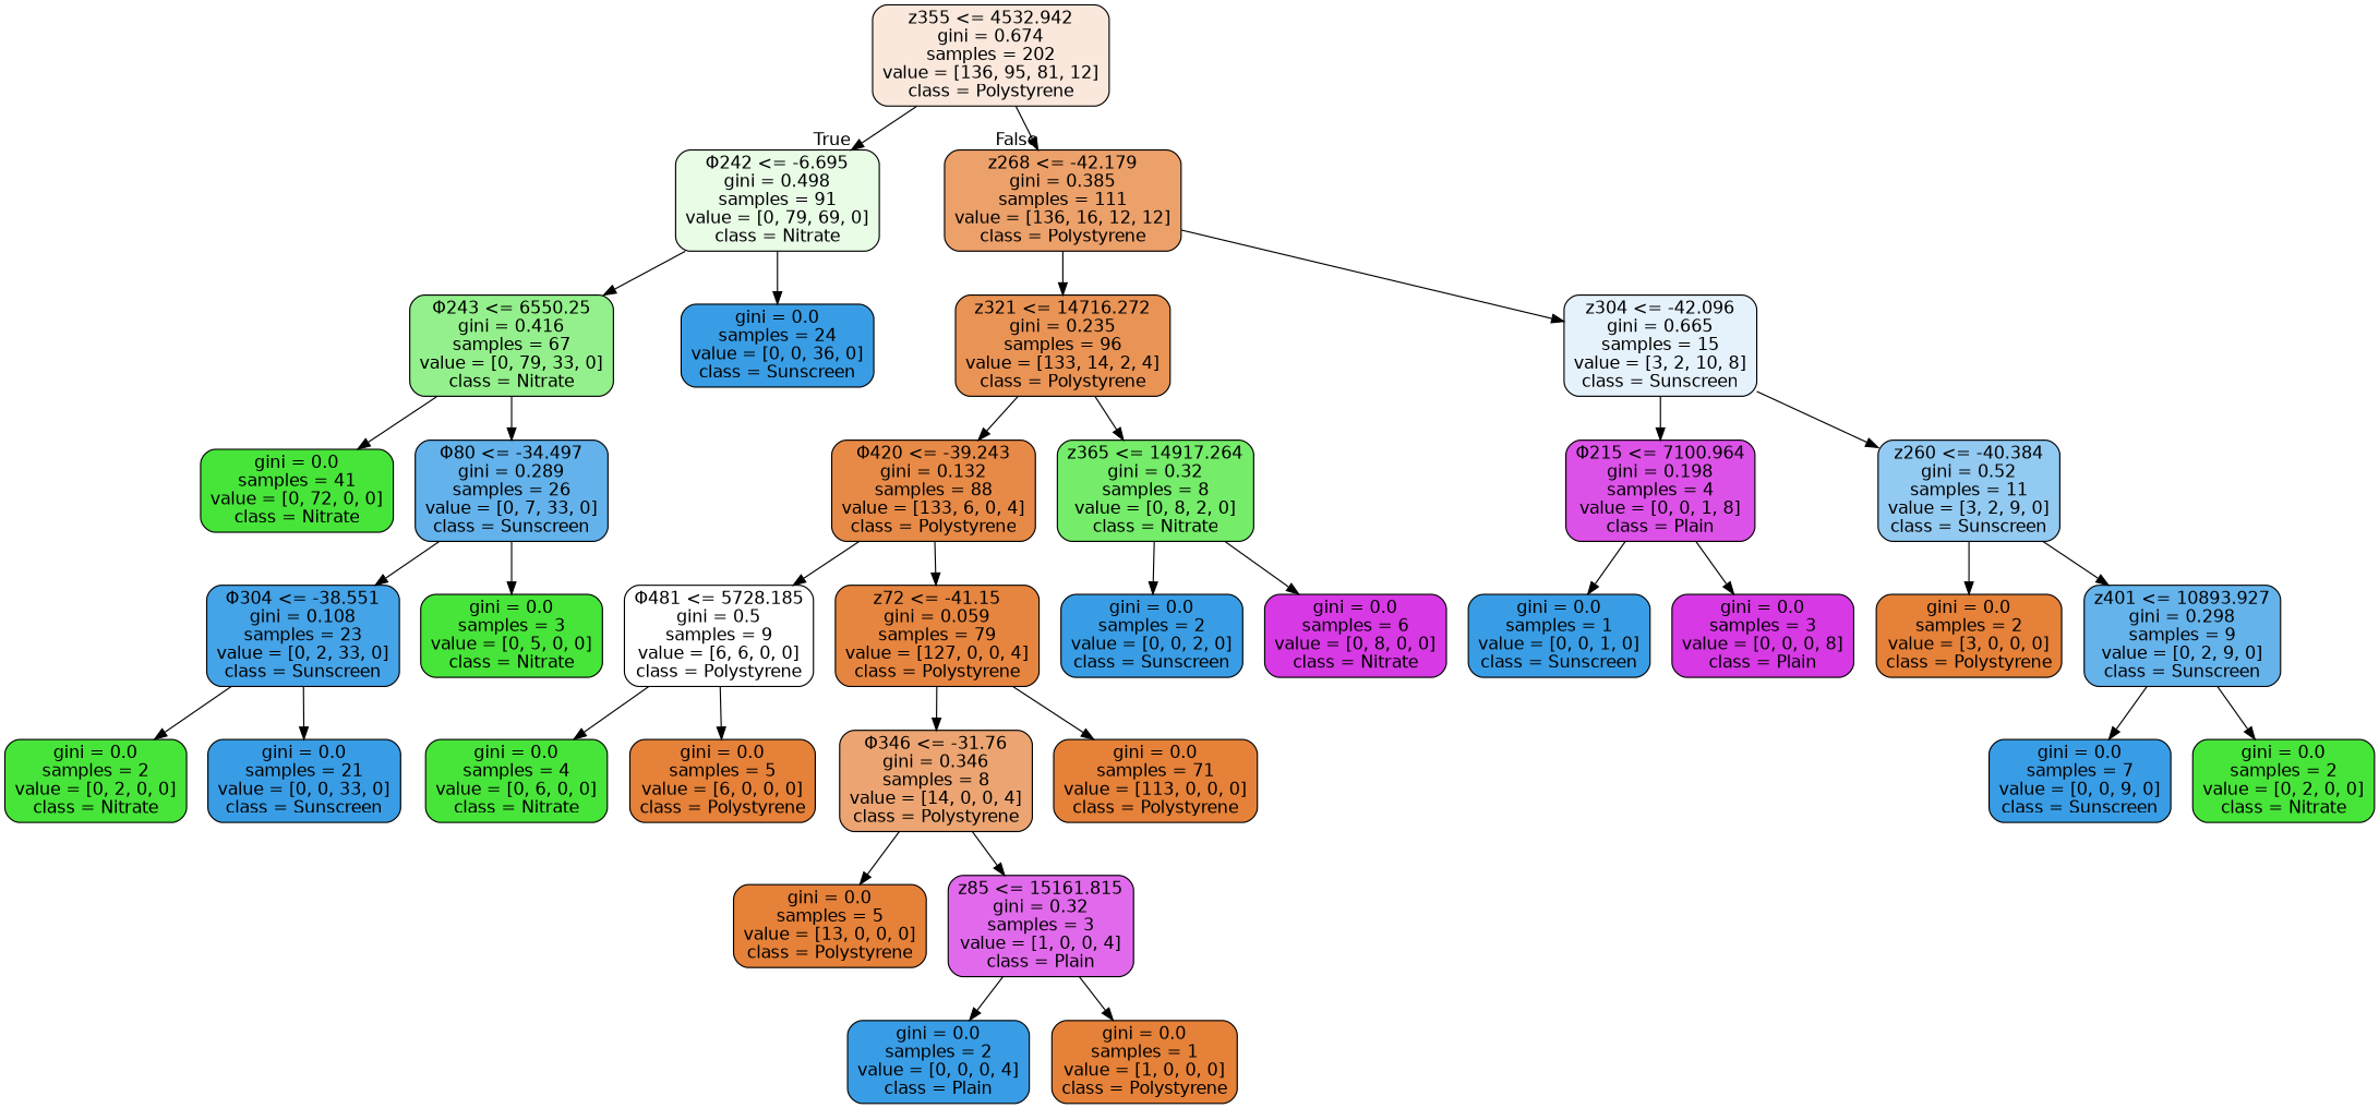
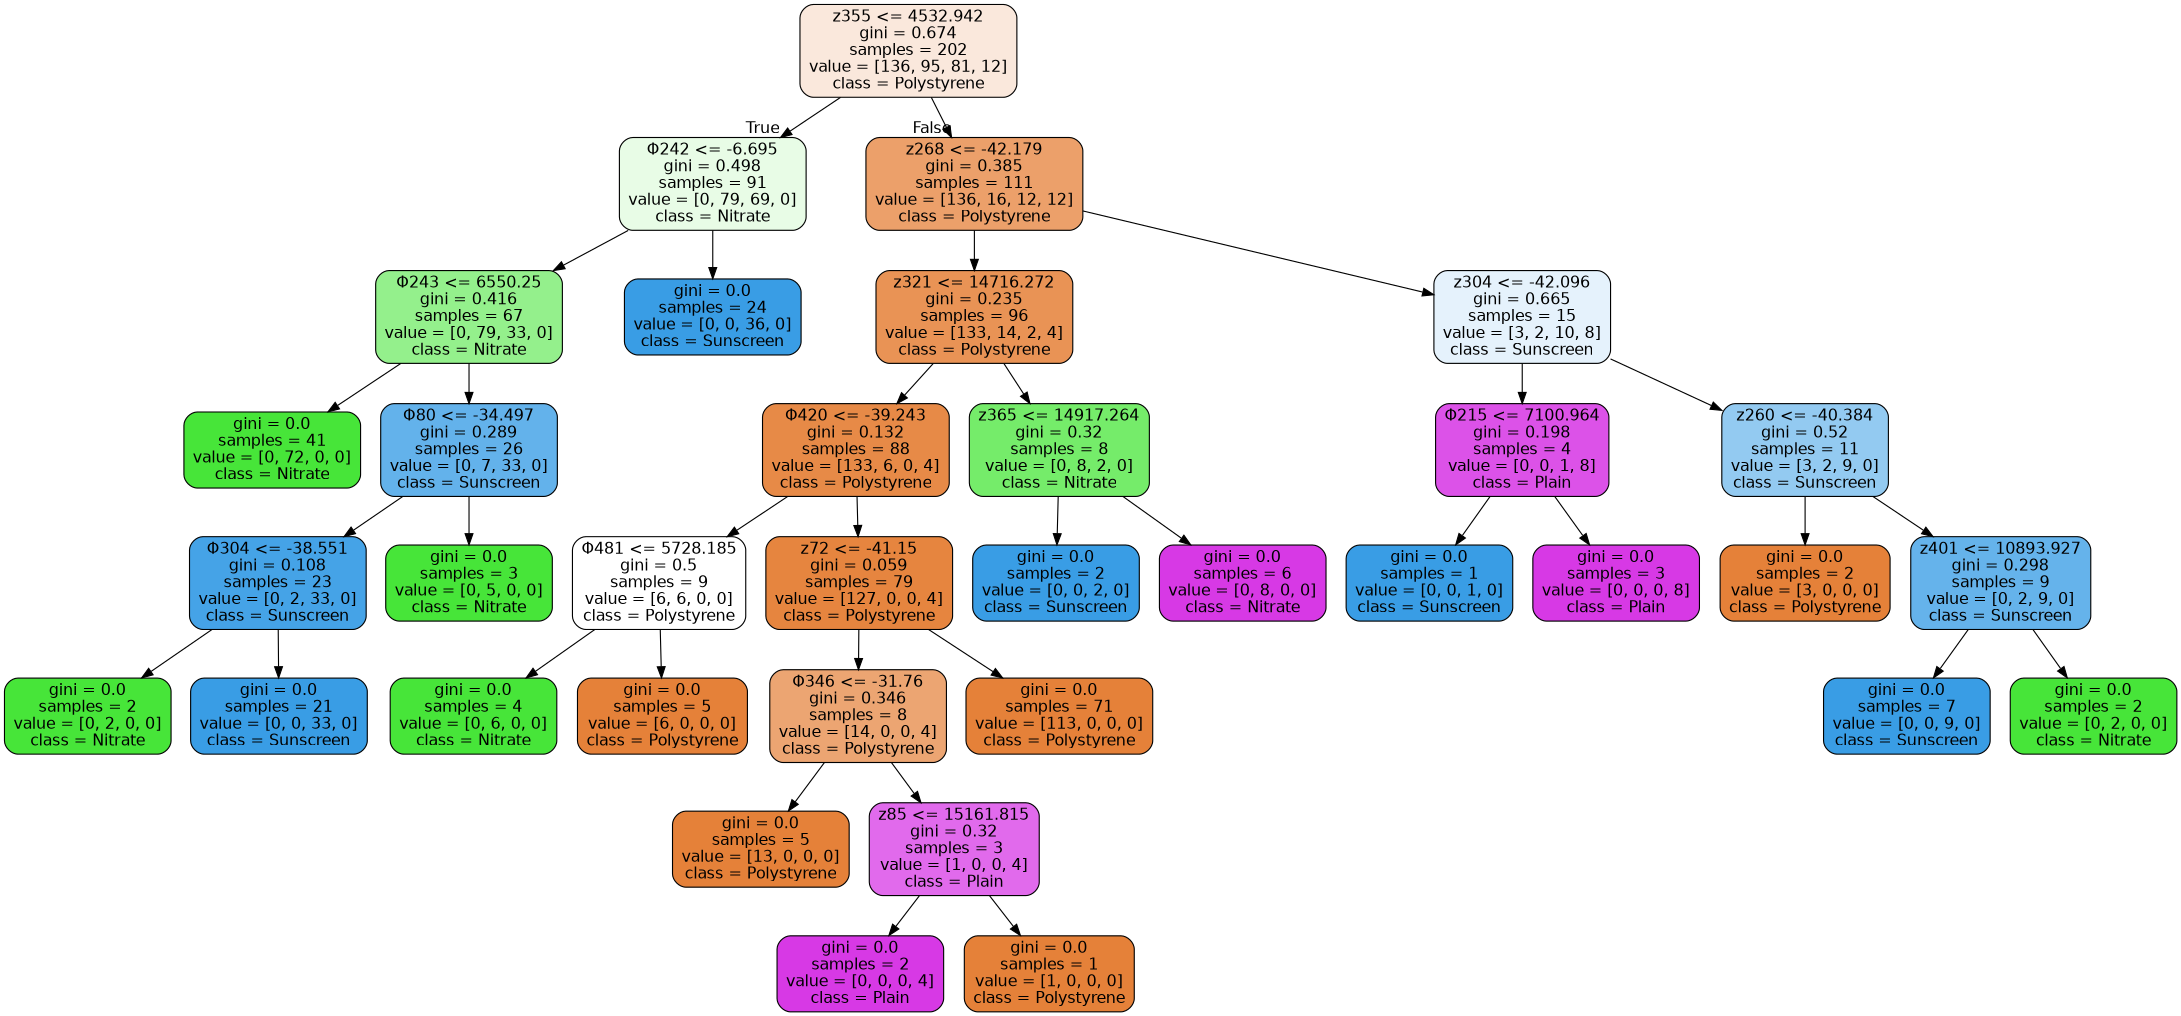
  digraph {
    node [color=black fillcolor="#399de5" fontname=helvetica shape=box style="filled, rounded"]
    edge [fontname=helvetica]
    n1 [fillcolor="#fae8dc" label="z355 <= 4532.942\ngini = 0.674\nsamples = 202\nvalue = [136, 95, 81, 12]\nclass = Polystyrene"]
    n2 [fillcolor="#e8fce6" label="Φ242 <= -6.695\ngini = 0.498\nsamples = 91\nvalue = [0, 79, 69, 0]\nclass = Nitrate"]
    n3 [fillcolor="#eca06a" label="z268 <= -42.179\ngini = 0.385\nsamples = 111\nvalue = [136, 16, 12, 12]\nclass = Polystyrene"]
    n4 [fillcolor="#94f08c" label="Φ243 <= 6550.25\ngini = 0.416\nsamples = 67\nvalue = [0, 79, 33, 0]\nclass = Nitrate"]
    n5 [label="gini = 0.0\nsamples = 24\nvalue = [0, 0, 36, 0]\nclass = Sunscreen"]
    n6 [fillcolor="#e99355" label="z321 <= 14716.272\ngini = 0.235\nsamples = 96\nvalue = [133, 14, 2, 4]\nclass = Polystyrene"]
    n7 [fillcolor="#e5f2fc" label="z304 <= -42.096\ngini = 0.665\nsamples = 15\nvalue = [3, 2, 10, 8]\nclass = Sunscreen"]
    n8 [fillcolor="#47e539" label="gini = 0.0\nsamples = 41\nvalue = [0, 72, 0, 0]\nclass = Nitrate"]
    n9 [fillcolor="#63b2eb" label="Φ80 <= -34.497\ngini = 0.289\nsamples = 26\nvalue = [0, 7, 33, 0]\nclass = Sunscreen"]
    n10 [fillcolor="#45a3e7" label="Φ304 <= -38.551\ngini = 0.108\nsamples = 23\nvalue = [0, 2, 33, 0]\nclass = Sunscreen"]
    n11 [fillcolor="#47e539" label="gini = 0.0\nsamples = 3\nvalue = [0, 5, 0, 0]\nclass = Nitrate"]
    n12 [fillcolor="#47e539" label="gini = 0.0\nsamples = 2\nvalue = [0, 2, 0, 0]\nclass = Nitrate"]
    n13 [label="gini = 0.0\nsamples = 21\nvalue = [0, 0, 33, 0]\nclass = Sunscreen"]
    n14 [fillcolor="#e78a47" label="Φ420 <= -39.243\ngini = 0.132\nsamples = 88\nvalue = [133, 6, 0, 4]\nclass = Polystyrene"]
    n15 [fillcolor="#75ec6a" label="z365 <= 14917.264\ngini = 0.32\nsamples = 8\nvalue = [0, 8, 2, 0]\nclass = Nitrate"]
    n16 [fillcolor="#dc52e8" label="Φ215 <= 7100.964\ngini = 0.198\nsamples = 4\nvalue = [0, 0, 1, 8]\nclass = Plain"]
    n17 [fillcolor="#93caf1" label="z260 <= -40.384\ngini = 0.52\nsamples = 11\nvalue = [3, 2, 9, 0]\nclass = Sunscreen"]
    n18 [fillcolor="#ffffff" label="Φ481 <= 5728.185\ngini = 0.5\nsamples = 9\nvalue = [6, 6, 0, 0]\nclass = Polystyrene"]
    n19 [fillcolor="#e6853f" label="z72 <= -41.15\ngini = 0.059\nsamples = 79\nvalue = [127, 0, 0, 4]\nclass = Polystyrene"]
    n20 [label="gini = 0.0\nsamples = 2\nvalue = [0, 0, 2, 0]\nclass = Sunscreen"]
    n21 [fillcolor="#d739e5" label="gini = 0.0\nsamples = 6\nvalue = [0, 8, 0, 0]\nclass = Nitrate"]
    n22 [fillcolor="#47e539" label="gini = 0.0\nsamples = 4\nvalue = [0, 6, 0, 0]\nclass = Nitrate"]
    n23 [fillcolor="#e58139" label="gini = 0.0\nsamples = 5\nvalue = [6, 0, 0, 0]\nclass = Polystyrene"]
    n24 [fillcolor="#eca572" label="Φ346 <= -31.76\ngini = 0.346\nsamples = 8\nvalue = [14, 0, 0, 4]\nclass = Polystyrene"]
    n25 [fillcolor="#e58139" label="gini = 0.0\nsamples = 71\nvalue = [113, 0, 0, 0]\nclass = Polystyrene"]
    n26 [fillcolor="#e58139" label="gini = 0.0\nsamples = 5\nvalue = [13, 0, 0, 0]\nclass = Polystyrene"]
    n27 [fillcolor="#e16aec" label="z85 <= 15161.815\ngini = 0.32\nsamples = 3\nvalue = [1, 0, 0, 4]\nclass = Plain"]
-   n28 [label="gini = 0.0\nsamples = 2\nvalue = [0, 0, 0, 4]\nclass = Plain"]
+   n28 [fillcolor="#d739e5" label="gini = 0.0\nsamples = 2\nvalue = [0, 0, 0, 4]\nclass = Plain"]
    n29 [fillcolor="#e58139" label="gini = 0.0\nsamples = 1\nvalue = [1, 0, 0, 0]\nclass = Polystyrene"]
    n30 [label="gini = 0.0\nsamples = 1\nvalue = [0, 0, 1, 0]\nclass = Sunscreen"]
    n31 [fillcolor="#d739e5" label="gini = 0.0\nsamples = 3\nvalue = [0, 0, 0, 8]\nclass = Plain"]
    n32 [fillcolor="#e58139" label="gini = 0.0\nsamples = 2\nvalue = [3, 0, 0, 0]\nclass = Polystyrene"]
    n33 [fillcolor="#65b3eb" label="z401 <= 10893.927\ngini = 0.298\nsamples = 9\nvalue = [0, 2, 9, 0]\nclass = Sunscreen"]
    n34 [label="gini = 0.0\nsamples = 7\nvalue = [0, 0, 9, 0]\nclass = Sunscreen"]
    n35 [fillcolor="#47e539" label="gini = 0.0\nsamples = 2\nvalue = [0, 2, 0, 0]\nclass = Nitrate"]
    n1 -> n2 [headlabel=True labelangle=45 labeldistance=2.5]
    n1 -> n3 [headlabel=False labelangle=-45 labeldistance=2.5]
    n2 -> n4
    n2 -> n5
    n3 -> n6
    n3 -> n7
    n4 -> n8
    n4 -> n9
    n6 -> n14
    n6 -> n15
    n7 -> n16
    n7 -> n17
    n9 -> n10
    n9 -> n11
    n10 -> n12
    n10 -> n13
    n14 -> n18
    n14 -> n19
    n15 -> n20
    n15 -> n21
    n16 -> n30
    n16 -> n31
    n17 -> n32
    n17 -> n33
    n18 -> n22
    n18 -> n23
    n19 -> n24
    n19 -> n25
    n24 -> n26
    n24 -> n27
    n27 -> n28
    n27 -> n29
    n33 -> n34
    n33 -> n35
  }
